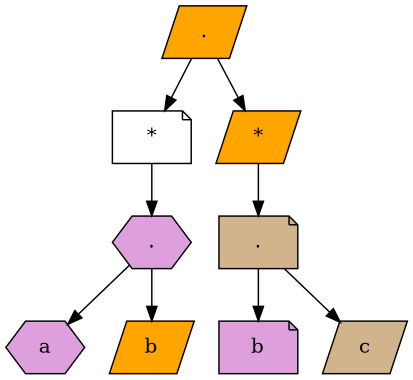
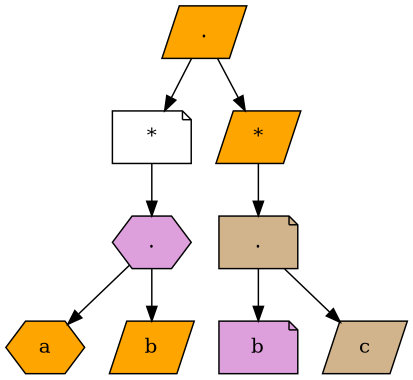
  digraph {
    node [style=filled fillcolor=orange shape=parallelogram]
    n1 [label="."]
    n2 [label="*" fillcolor=white shape=note]
    n3 [label="*"]
    n4 [label="." fillcolor=plum shape=hexagon]
    n5 [label="." fillcolor=tan shape=note]
-   n6 [label=a fillcolor=plum shape=hexagon]
+   n6 [label=a shape=hexagon]
    n7 [label=b]
    n8 [label=b fillcolor=plum shape=note]
    n9 [label=c fillcolor=tan]
    n1 -> n2
    n1 -> n3
    n2 -> n4
    n3 -> n5
    n4 -> n6
    n4 -> n7
    n5 -> n8
    n5 -> n9
  }
